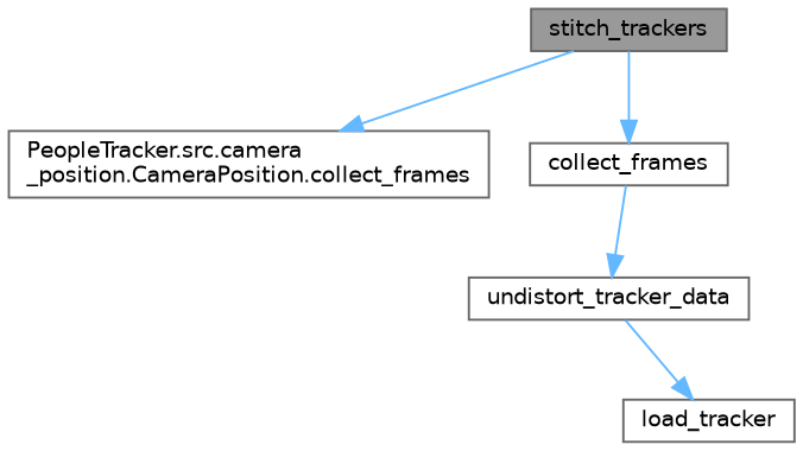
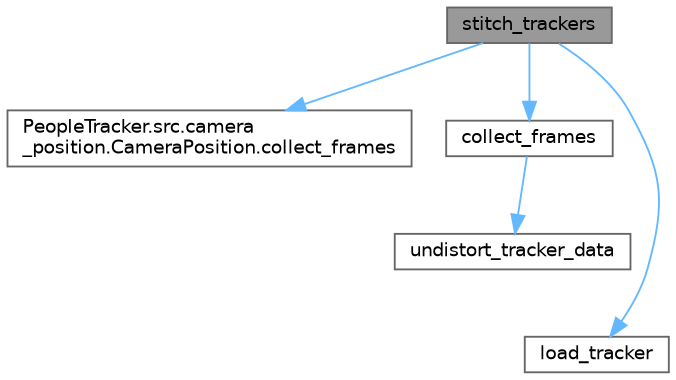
  digraph {
    rankdir=TB
    node [color=grey40 fillcolor=white fontname=Helvetica fontsize=10 shape=box style=filled]
    edge [color=steelblue1 fontname=Helvetica fontsize=10 labelfontname=Helvetica labelfontsize=10 style=solid]
    n1 [color=gray40 fillcolor=grey60 fontcolor=black height=0.2 label=stitch_trackers width=0.4]
    n2 [height=0.2 label="PeopleTracker.src.camera\l_position.CameraPosition.collect_frames" width=0.4]
    n3 [height=0.2 label=collect_frames width=0.4]
    n4 [height=0.2 label=load_tracker width=0.4]
    n5 [height=0.2 label=undistort_tracker_data width=0.4]
    n1 -> n2
    n1 -> n3
-   n5 -> n4
+   n1 -> n4
    n3 -> n5
  }
